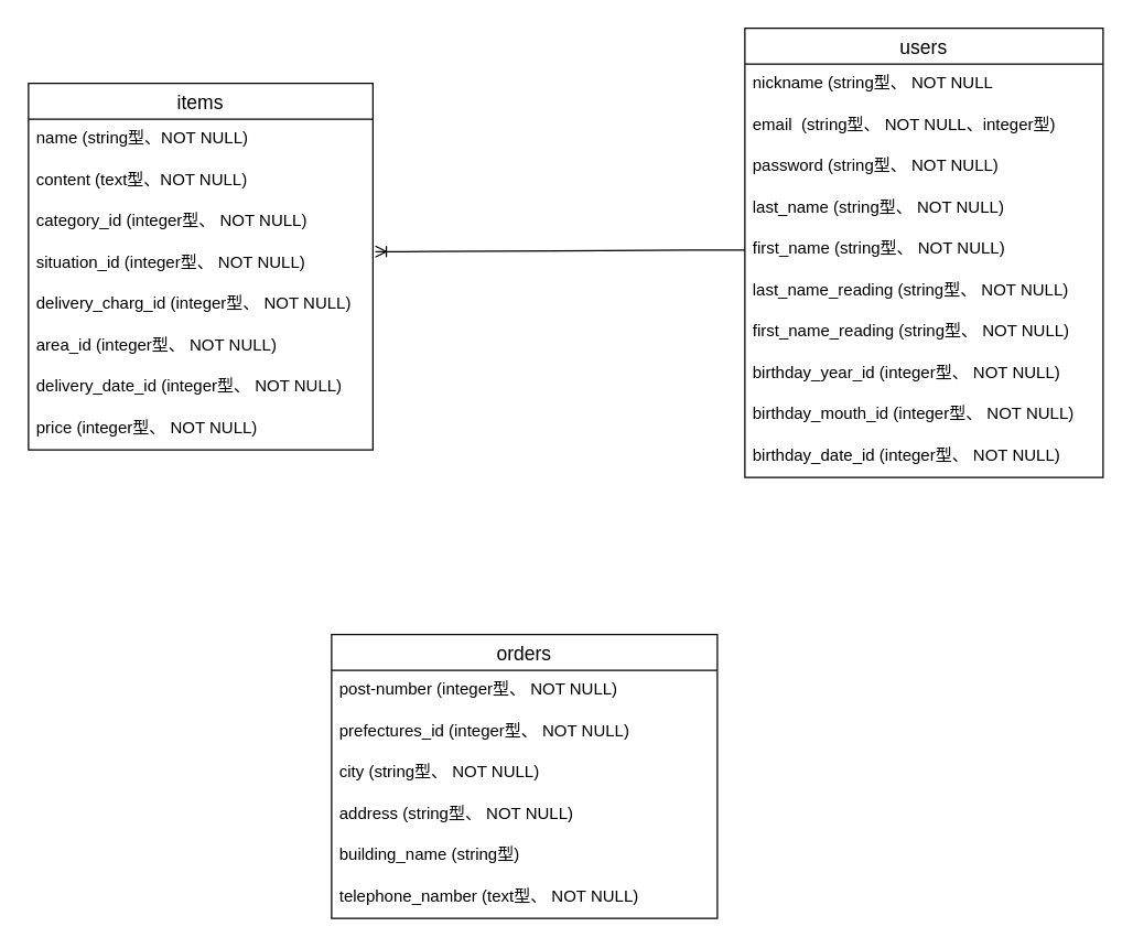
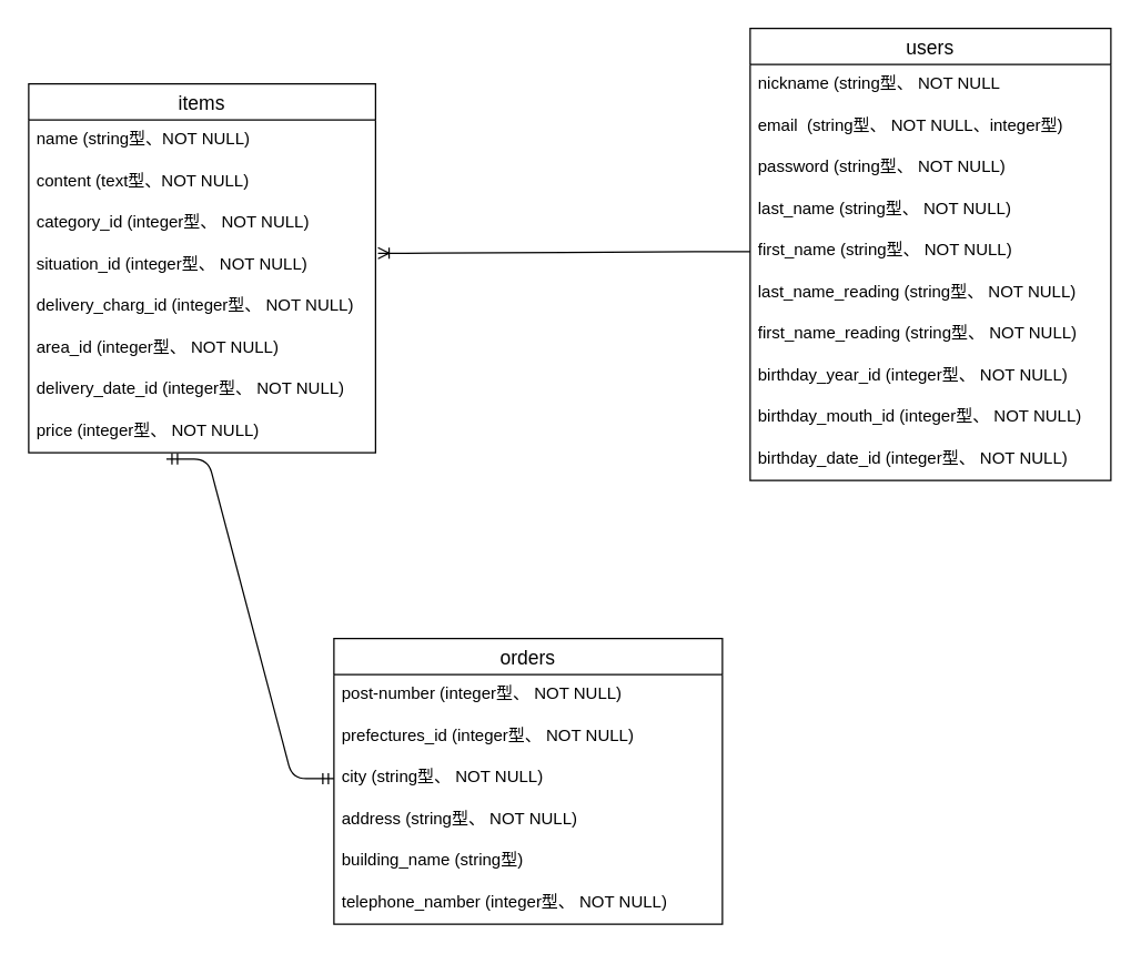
  <mxCell id="0" />
  <mxCell id="1" parent="0" />
  <mxCell id="2" value="items" style="swimlane;fontStyle=0;childLayout=stackLayout;horizontal=1;startSize=26;horizontalStack=0;resizeParent=1;resizeParentMax=0;resizeLast=0;collapsible=1;marginBottom=0;align=center;fontSize=14;" vertex="1" parent="1"><mxGeometry x="20" y="60" width="250" height="266" as="geometry"><mxRectangle x="460" y="24" width="50" height="26" as="alternateBounds" /></mxGeometry></mxCell>
  <mxCell id="3" value="name (string型、NOT NULL)" style="text;strokeColor=none;fillColor=none;spacingLeft=4;spacingRight=4;overflow=hidden;rotatable=0;points=[[0,0.5],[1,0.5]];portConstraint=eastwest;fontSize=12;" vertex="1" parent="2"><mxGeometry y="26" width="250" height="30" as="geometry" /></mxCell>
  <mxCell id="4" value="content (text型、NOT NULL)" style="text;strokeColor=none;fillColor=none;spacingLeft=4;spacingRight=4;overflow=hidden;rotatable=0;points=[[0,0.5],[1,0.5]];portConstraint=eastwest;fontSize=12;" vertex="1" parent="2"><mxGeometry y="56" width="250" height="30" as="geometry" /></mxCell>
  <mxCell id="5" value="category_id (integer型、 NOT NULL)" style="text;strokeColor=none;fillColor=none;spacingLeft=4;spacingRight=4;overflow=hidden;rotatable=0;points=[[0,0.5],[1,0.5]];portConstraint=eastwest;fontSize=12;" vertex="1" parent="2"><mxGeometry y="86" width="250" height="30" as="geometry" /></mxCell>
  <mxCell id="6" value="situation_id (integer型、 NOT NULL)" style="text;strokeColor=none;fillColor=none;spacingLeft=4;spacingRight=4;overflow=hidden;rotatable=0;points=[[0,0.5],[1,0.5]];portConstraint=eastwest;fontSize=12;" vertex="1" parent="2"><mxGeometry y="116" width="250" height="30" as="geometry" /></mxCell>
  <mxCell id="7" value="delivery_charg_id (integer型、 NOT NULL)" style="text;strokeColor=none;fillColor=none;spacingLeft=4;spacingRight=4;overflow=hidden;rotatable=0;points=[[0,0.5],[1,0.5]];portConstraint=eastwest;fontSize=12;" vertex="1" parent="2"><mxGeometry y="146" width="250" height="30" as="geometry" /></mxCell>
  <mxCell id="8" value="area_id (integer型、 NOT NULL)" style="text;strokeColor=none;fillColor=none;spacingLeft=4;spacingRight=4;overflow=hidden;rotatable=0;points=[[0,0.5],[1,0.5]];portConstraint=eastwest;fontSize=12;" vertex="1" parent="2"><mxGeometry y="176" width="250" height="30" as="geometry" /></mxCell>
  <mxCell id="9" value="delivery_date_id (integer型、 NOT NULL)" style="text;strokeColor=none;fillColor=none;spacingLeft=4;spacingRight=4;overflow=hidden;rotatable=0;points=[[0,0.5],[1,0.5]];portConstraint=eastwest;fontSize=12;" vertex="1" parent="2"><mxGeometry y="206" width="250" height="30" as="geometry" /></mxCell>
  <mxCell id="10" value="price (integer型、 NOT NULL)" style="text;strokeColor=none;fillColor=none;spacingLeft=4;spacingRight=4;overflow=hidden;rotatable=0;points=[[0,0.5],[1,0.5]];portConstraint=eastwest;fontSize=12;" vertex="1" parent="2"><mxGeometry y="236" width="250" height="30" as="geometry" /></mxCell>
  <mxCell id="11" value="users" style="swimlane;fontStyle=0;childLayout=stackLayout;horizontal=1;startSize=26;horizontalStack=0;resizeParent=1;resizeParentMax=0;resizeLast=0;collapsible=1;marginBottom=0;align=center;fontSize=14;" vertex="1" parent="1"><mxGeometry x="540" y="20" width="260" height="326" as="geometry"><mxRectangle x="460" y="24" width="50" height="26" as="alternateBounds" /></mxGeometry></mxCell>
  <mxCell id="12" value="nickname (string型、 NOT NULL" style="text;strokeColor=none;fillColor=none;spacingLeft=4;spacingRight=4;overflow=hidden;rotatable=0;points=[[0,0.5],[1,0.5]];portConstraint=eastwest;fontSize=12;" vertex="1" parent="11"><mxGeometry y="26" width="260" height="30" as="geometry" /></mxCell>
  <mxCell id="13" value="email  (string型、 NOT NULL、integer型)" style="text;strokeColor=none;fillColor=none;spacingLeft=4;spacingRight=4;overflow=hidden;rotatable=0;points=[[0,0.5],[1,0.5]];portConstraint=eastwest;fontSize=12;" vertex="1" parent="11"><mxGeometry y="56" width="260" height="30" as="geometry" /></mxCell>
  <mxCell id="14" value="password (string型、 NOT NULL)" style="text;strokeColor=none;fillColor=none;spacingLeft=4;spacingRight=4;overflow=hidden;rotatable=0;points=[[0,0.5],[1,0.5]];portConstraint=eastwest;fontSize=12;" vertex="1" parent="11"><mxGeometry y="86" width="260" height="30" as="geometry" /></mxCell>
  <mxCell id="15" value="last_name (string型、 NOT NULL)" style="text;strokeColor=none;fillColor=none;spacingLeft=4;spacingRight=4;overflow=hidden;rotatable=0;points=[[0,0.5],[1,0.5]];portConstraint=eastwest;fontSize=12;" vertex="1" parent="11"><mxGeometry y="116" width="260" height="30" as="geometry" /></mxCell>
  <mxCell id="16" value="first_name (string型、 NOT NULL)" style="text;strokeColor=none;fillColor=none;spacingLeft=4;spacingRight=4;overflow=hidden;rotatable=0;points=[[0,0.5],[1,0.5]];portConstraint=eastwest;fontSize=12;" vertex="1" parent="11"><mxGeometry y="146" width="260" height="30" as="geometry" /></mxCell>
  <mxCell id="17" value="last_name_reading (string型、 NOT NULL)" style="text;strokeColor=none;fillColor=none;spacingLeft=4;spacingRight=4;overflow=hidden;rotatable=0;points=[[0,0.5],[1,0.5]];portConstraint=eastwest;fontSize=12;" vertex="1" parent="11"><mxGeometry y="176" width="260" height="30" as="geometry" /></mxCell>
  <mxCell id="18" value="first_name_reading (string型、 NOT NULL)" style="text;strokeColor=none;fillColor=none;spacingLeft=4;spacingRight=4;overflow=hidden;rotatable=0;points=[[0,0.5],[1,0.5]];portConstraint=eastwest;fontSize=12;" vertex="1" parent="11"><mxGeometry y="206" width="260" height="30" as="geometry" /></mxCell>
  <mxCell id="19" value="birthday_year_id (integer型、 NOT NULL)" style="text;strokeColor=none;fillColor=none;spacingLeft=4;spacingRight=4;overflow=hidden;rotatable=0;points=[[0,0.5],[1,0.5]];portConstraint=eastwest;fontSize=12;" vertex="1" parent="11"><mxGeometry y="236" width="260" height="30" as="geometry" /></mxCell>
  <mxCell id="20" value="birthday_mouth_id (integer型、 NOT NULL)" style="text;strokeColor=none;fillColor=none;spacingLeft=4;spacingRight=4;overflow=hidden;rotatable=0;points=[[0,0.5],[1,0.5]];portConstraint=eastwest;fontSize=12;" vertex="1" parent="11"><mxGeometry y="266" width="260" height="30" as="geometry" /></mxCell>
  <mxCell id="21" value="birthday_date_id (integer型、 NOT NULL)" style="text;strokeColor=none;fillColor=none;spacingLeft=4;spacingRight=4;overflow=hidden;rotatable=0;points=[[0,0.5],[1,0.5]];portConstraint=eastwest;fontSize=12;" vertex="1" parent="11"><mxGeometry y="296" width="260" height="30" as="geometry" /></mxCell>
  <mxCell id="22" value="orders" style="swimlane;fontStyle=0;childLayout=stackLayout;horizontal=1;startSize=26;horizontalStack=0;resizeParent=1;resizeParentMax=0;resizeLast=0;collapsible=1;marginBottom=0;align=center;fontSize=14;" vertex="1" parent="1"><mxGeometry x="240" y="460" width="280" height="206" as="geometry"><mxRectangle x="460" y="24" width="50" height="26" as="alternateBounds" /></mxGeometry></mxCell>
  <mxCell id="23" value="post-number (integer型、 NOT NULL)&#10;" style="text;strokeColor=none;fillColor=none;spacingLeft=4;spacingRight=4;overflow=hidden;rotatable=0;points=[[0,0.5],[1,0.5]];portConstraint=eastwest;fontSize=12;" vertex="1" parent="22"><mxGeometry y="26" width="280" height="30" as="geometry" /></mxCell>
  <mxCell id="24" value="prefectures_id (integer型、 NOT NULL)" style="text;strokeColor=none;fillColor=none;spacingLeft=4;spacingRight=4;overflow=hidden;rotatable=0;points=[[0,0.5],[1,0.5]];portConstraint=eastwest;fontSize=12;" vertex="1" parent="22"><mxGeometry y="56" width="280" height="30" as="geometry" /></mxCell>
  <mxCell id="25" value="city (string型、 NOT NULL)" style="text;strokeColor=none;fillColor=none;spacingLeft=4;spacingRight=4;overflow=hidden;rotatable=0;points=[[0,0.5],[1,0.5]];portConstraint=eastwest;fontSize=12;" vertex="1" parent="22"><mxGeometry y="86" width="280" height="30" as="geometry" /></mxCell>
  <mxCell id="26" value="address (string型、 NOT NULL)" style="text;strokeColor=none;fillColor=none;spacingLeft=4;spacingRight=4;overflow=hidden;rotatable=0;points=[[0,0.5],[1,0.5]];portConstraint=eastwest;fontSize=12;" vertex="1" parent="22"><mxGeometry y="116" width="280" height="30" as="geometry" /></mxCell>
  <mxCell id="27" value="building_name (string型)" style="text;strokeColor=none;fillColor=none;spacingLeft=4;spacingRight=4;overflow=hidden;rotatable=0;points=[[0,0.5],[1,0.5]];portConstraint=eastwest;fontSize=12;" vertex="1" parent="22"><mxGeometry y="146" width="280" height="30" as="geometry" /></mxCell>
- <mxCell id="28" value="telephone_namber (text型、 NOT NULL)" style="text;strokeColor=none;fillColor=none;spacingLeft=4;spacingRight=4;overflow=hidden;rotatable=0;points=[[0,0.5],[1,0.5]];portConstraint=eastwest;fontSize=12;" vertex="1" parent="22"><mxGeometry y="176" width="280" height="30" as="geometry" /></mxCell>
+ <mxCell id="28" value="telephone_namber (integer型、 NOT NULL)" style="text;strokeColor=none;fillColor=none;spacingLeft=4;spacingRight=4;overflow=hidden;rotatable=0;points=[[0,0.5],[1,0.5]];portConstraint=eastwest;fontSize=12;" vertex="1" parent="22"><mxGeometry y="176" width="280" height="30" as="geometry" /></mxCell>
  <mxCell id="29" value="" style="edgeStyle=entityRelationEdgeStyle;fontSize=12;html=1;endArrow=ERoneToMany;elbow=vertical;exitX=0;exitY=0.5;exitDx=0;exitDy=0;entryX=1.007;entryY=0.205;entryDx=0;entryDy=0;entryPerimeter=0;" edge="1" parent="1" source="16" target="6"><mxGeometry width="100" height="100" relative="1" as="geometry"><mxPoint x="340" y="330" as="sourcePoint" /><mxPoint x="440" y="230" as="targetPoint" /></mxGeometry></mxCell>
+ <mxCell id="30" value="" style="edgeStyle=entityRelationEdgeStyle;fontSize=12;html=1;endArrow=ERmandOne;startArrow=ERmandOne;elbow=vertical;exitX=0;exitY=0.5;exitDx=0;exitDy=0;entryX=0.397;entryY=1.153;entryDx=0;entryDy=0;entryPerimeter=0;" edge="1" parent="1" source="25" target="10"><mxGeometry width="100" height="100" relative="1" as="geometry"><mxPoint x="340" y="330" as="sourcePoint" /><mxPoint x="141" y="219" as="targetPoint" /></mxGeometry></mxCell>
